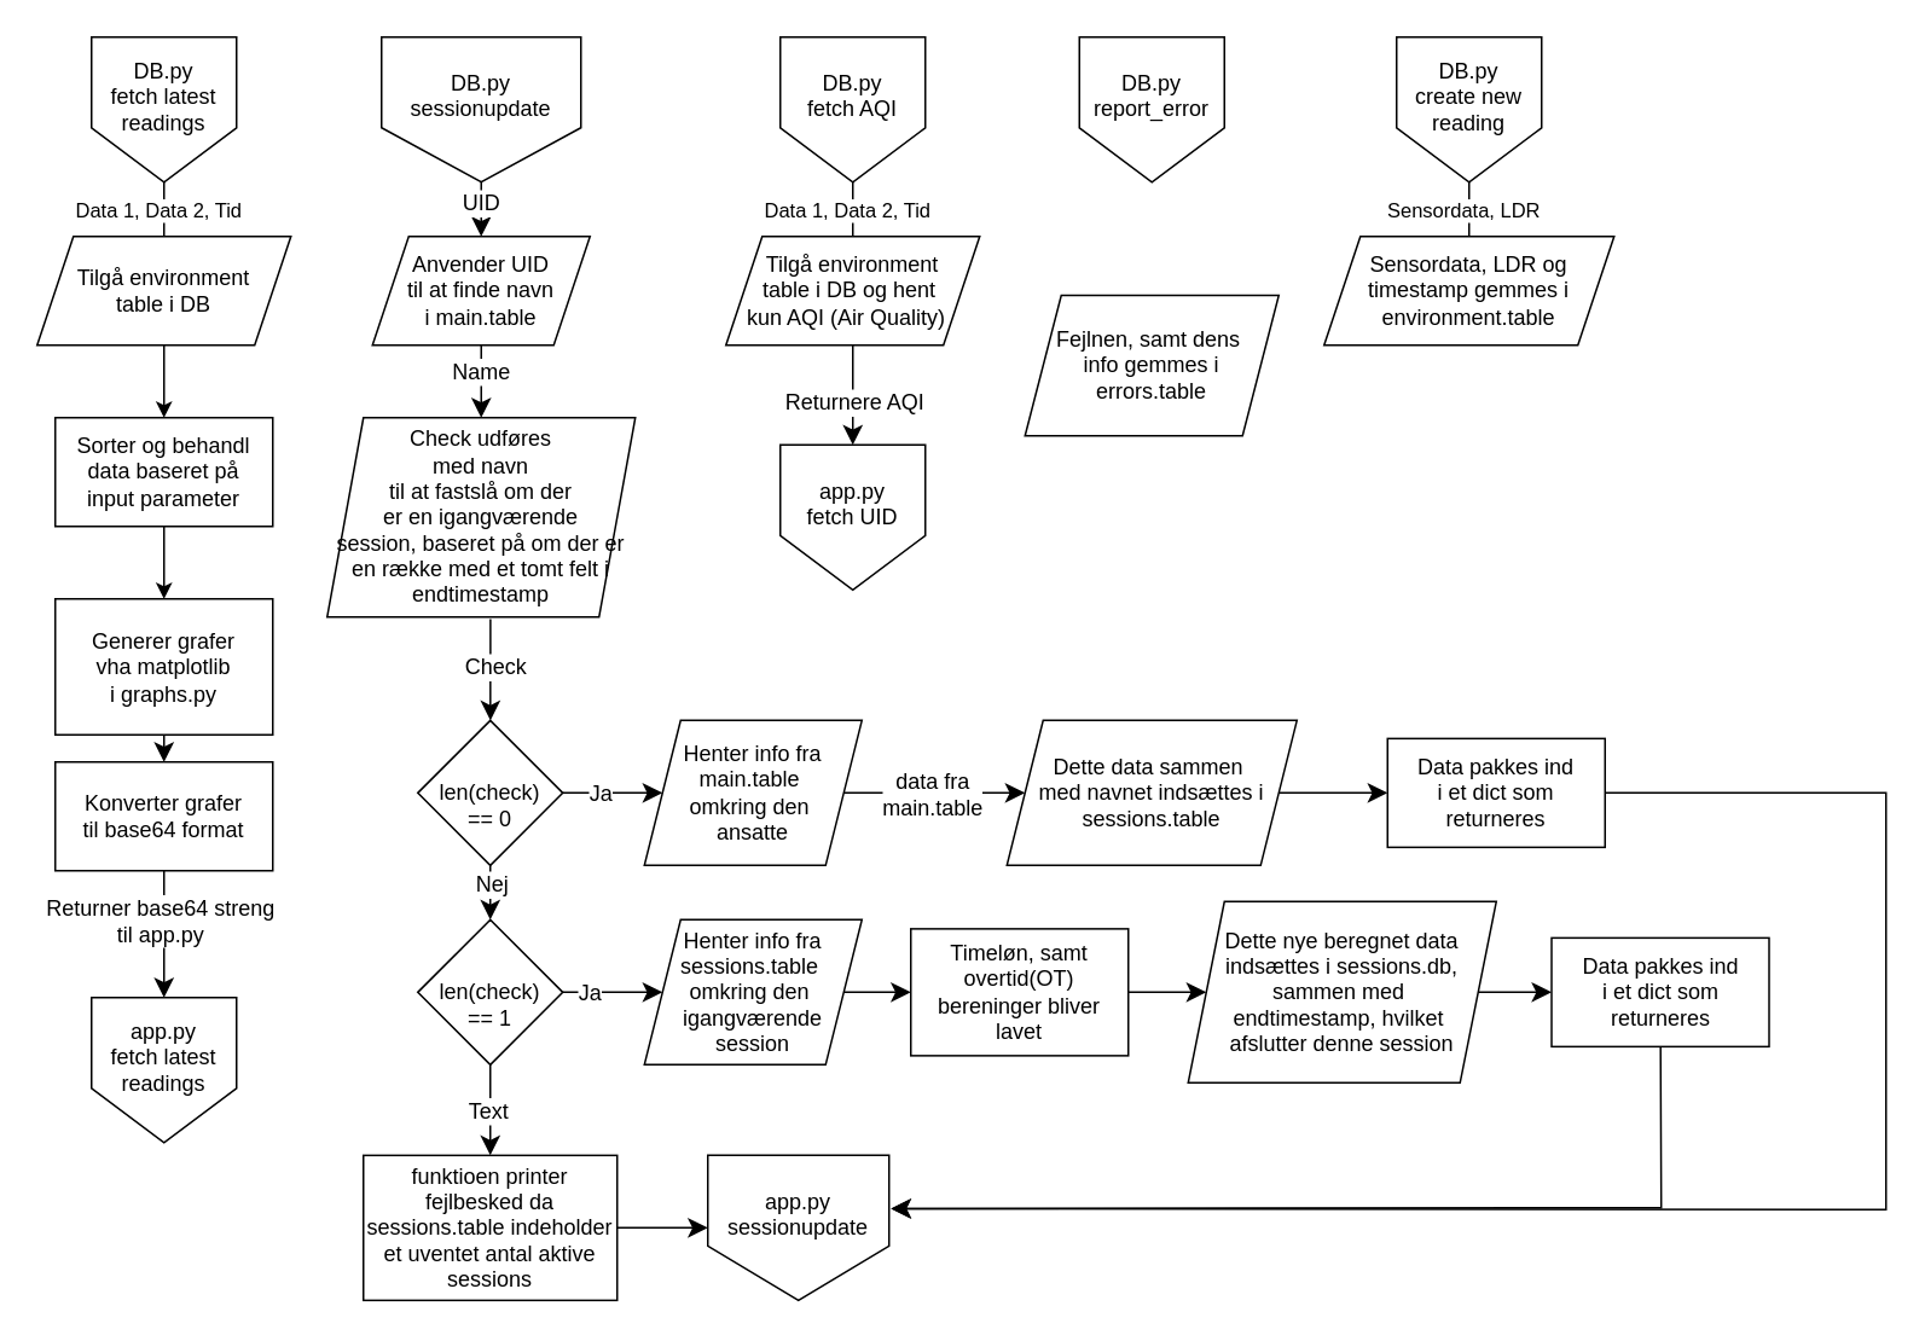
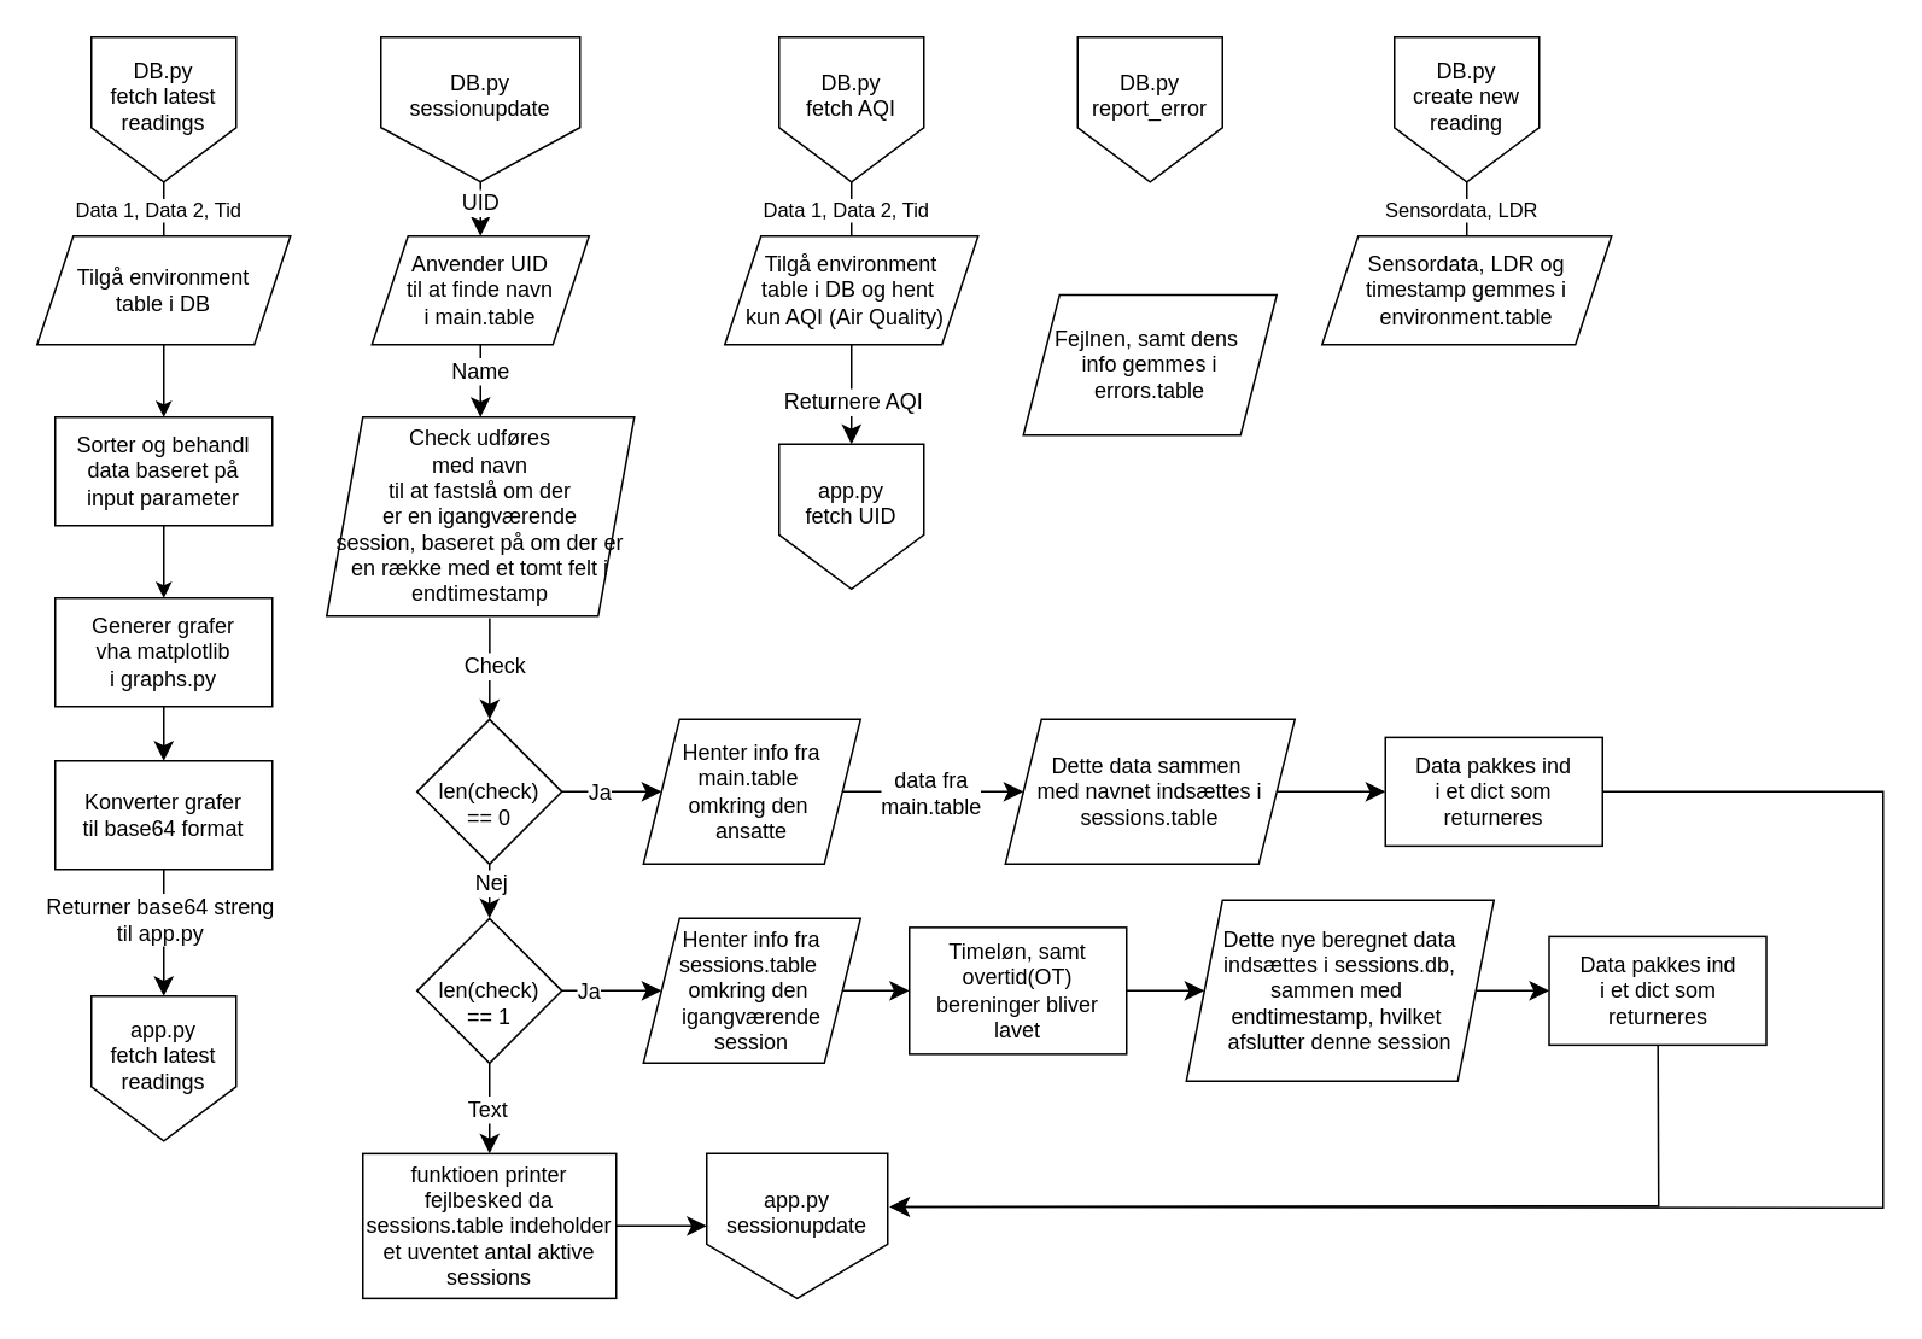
  <mxCell id="0" />
  <mxCell id="1" parent="0" />
  <mxCell id="2" value="" style="edgeStyle=orthogonalEdgeStyle;rounded=0;orthogonalLoop=1;jettySize=auto;html=1;" parent="1" source="4" edge="1"><mxGeometry relative="1" as="geometry"><mxPoint x="90" y="150" as="targetPoint" /></mxGeometry></mxCell>
  <mxCell id="3" value="Data 1, Data 2, Tid" style="edgeLabel;html=1;align=center;verticalAlign=middle;resizable=0;points=[];" parent="2" vertex="1" connectable="0"><mxGeometry x="-0.424" y="-4" relative="1" as="geometry"><mxPoint as="offset" /></mxGeometry></mxCell>
  <mxCell id="4" value="DB.py&lt;div&gt;fetch latest&lt;/div&gt;&lt;div&gt;readings&lt;/div&gt;&lt;div&gt;&lt;br&gt;&lt;/div&gt;" style="shape=offPageConnector;whiteSpace=wrap;html=1;" parent="1" vertex="1"><mxGeometry x="50" y="20" width="80" height="80" as="geometry" /></mxCell>
  <mxCell id="5" value="" style="edgeStyle=orthogonalEdgeStyle;rounded=0;orthogonalLoop=1;jettySize=auto;html=1;" parent="1" source="6" target="10" edge="1"><mxGeometry relative="1" as="geometry" /></mxCell>
  <mxCell id="6" value="Tilgå environment&lt;div&gt;table i DB&lt;/div&gt;" style="shape=parallelogram;perimeter=parallelogramPerimeter;whiteSpace=wrap;html=1;fixedSize=1;" parent="1" vertex="1"><mxGeometry x="20" y="130" width="140" height="60" as="geometry" /></mxCell>
  <mxCell id="7" value="" style="edgeStyle=none;curved=1;rounded=0;orthogonalLoop=1;jettySize=auto;html=1;fontSize=12;startSize=8;endSize=8;" edge="1" parent="1" source="8" target="14"><mxGeometry relative="1" as="geometry" /></mxCell>
- <mxCell id="8" value="Generer grafer&lt;div&gt;vha matplotlib&lt;/div&gt;&lt;div&gt;i graphs.py&lt;/div&gt;" style="rounded=0;whiteSpace=wrap;html=1;" parent="1" vertex="1"><mxGeometry x="30" y="330" width="120" height="75" as="geometry" /></mxCell>
+ <mxCell id="8" value="Generer grafer&lt;div&gt;vha matplotlib&lt;/div&gt;&lt;div&gt;i graphs.py&lt;/div&gt;" style="rounded=0;whiteSpace=wrap;html=1;" parent="1" vertex="1"><mxGeometry x="30" y="330" width="120" height="60" as="geometry" /></mxCell>
  <mxCell id="9" value="" style="edgeStyle=orthogonalEdgeStyle;rounded=0;orthogonalLoop=1;jettySize=auto;html=1;" parent="1" source="10" target="8" edge="1"><mxGeometry relative="1" as="geometry" /></mxCell>
  <mxCell id="10" value="Sorter og behandl&lt;div&gt;data baseret på&lt;/div&gt;&lt;div&gt;input parameter&lt;/div&gt;" style="rounded=0;whiteSpace=wrap;html=1;" parent="1" vertex="1"><mxGeometry x="30" y="230" width="120" height="60" as="geometry" /></mxCell>
  <mxCell id="11" value="app.py&lt;div&gt;fetch latest&lt;/div&gt;&lt;div&gt;readings&lt;/div&gt;&lt;div&gt;&lt;br&gt;&lt;/div&gt;" style="shape=offPageConnector;whiteSpace=wrap;html=1;" parent="1" vertex="1"><mxGeometry x="50" y="550" width="80" height="80" as="geometry" /></mxCell>
  <mxCell id="12" value="" style="edgeStyle=none;curved=1;rounded=0;orthogonalLoop=1;jettySize=auto;html=1;fontSize=12;startSize=8;endSize=8;" edge="1" parent="1" source="14" target="11"><mxGeometry relative="1" as="geometry" /></mxCell>
  <mxCell id="13" value="Returner base64 streng&lt;div&gt;til app.py&lt;/div&gt;" style="edgeLabel;html=1;align=center;verticalAlign=middle;resizable=0;points=[];fontSize=12;" vertex="1" connectable="0" parent="12"><mxGeometry x="-0.22" y="-3" relative="1" as="geometry"><mxPoint as="offset" /></mxGeometry></mxCell>
  <mxCell id="14" value="Konverter grafer&lt;div&gt;til base64 format&lt;/div&gt;" style="rounded=0;whiteSpace=wrap;html=1;" vertex="1" parent="1"><mxGeometry x="30" y="420" width="120" height="60" as="geometry" /></mxCell>
  <mxCell id="15" value="" style="edgeStyle=none;curved=1;rounded=0;orthogonalLoop=1;jettySize=auto;html=1;fontSize=12;startSize=8;endSize=8;" edge="1" parent="1" source="17" target="20"><mxGeometry relative="1" as="geometry" /></mxCell>
  <mxCell id="16" value="UID" style="edgeLabel;html=1;align=center;verticalAlign=middle;resizable=0;points=[];fontSize=12;" vertex="1" connectable="0" parent="15"><mxGeometry x="-0.28" y="-1" relative="1" as="geometry"><mxPoint as="offset" /></mxGeometry></mxCell>
  <mxCell id="17" value="DB.py&lt;div&gt;sessionupdate&lt;/div&gt;&lt;div&gt;&lt;br&gt;&lt;/div&gt;" style="shape=offPageConnector;whiteSpace=wrap;html=1;" vertex="1" parent="1"><mxGeometry x="210" y="20" width="110" height="80" as="geometry" /></mxCell>
  <mxCell id="18" value="" style="edgeStyle=none;curved=1;rounded=0;orthogonalLoop=1;jettySize=auto;html=1;fontSize=12;startSize=8;endSize=8;" edge="1" parent="1" source="20" target="23"><mxGeometry relative="1" as="geometry" /></mxCell>
  <mxCell id="19" value="Name" style="edgeLabel;html=1;align=center;verticalAlign=middle;resizable=0;points=[];fontSize=12;" vertex="1" connectable="0" parent="18"><mxGeometry x="-0.31" y="-1" relative="1" as="geometry"><mxPoint as="offset" /></mxGeometry></mxCell>
  <mxCell id="20" value="Anvender UID&lt;div&gt;til at finde navn&lt;/div&gt;&lt;div&gt;i main.table&lt;/div&gt;" style="shape=parallelogram;perimeter=parallelogramPerimeter;whiteSpace=wrap;html=1;fixedSize=1;" vertex="1" parent="1"><mxGeometry x="205" y="130" width="120" height="60" as="geometry" /></mxCell>
  <mxCell id="21" value="" style="edgeStyle=none;curved=1;rounded=0;orthogonalLoop=1;jettySize=auto;html=1;fontSize=12;startSize=8;endSize=8;exitX=0.53;exitY=1.011;exitDx=0;exitDy=0;exitPerimeter=0;" edge="1" parent="1" source="23" target="28"><mxGeometry relative="1" as="geometry" /></mxCell>
  <mxCell id="22" value="Check" style="edgeLabel;html=1;align=center;verticalAlign=middle;resizable=0;points=[];fontSize=12;" vertex="1" connectable="0" parent="21"><mxGeometry x="-0.06" y="2" relative="1" as="geometry"><mxPoint as="offset" /></mxGeometry></mxCell>
  <mxCell id="23" value="Check udføres&lt;div&gt;med navn&lt;/div&gt;&lt;div&gt;til at fastslå om der&lt;/div&gt;&lt;div&gt;er en igangværende&lt;/div&gt;&lt;div&gt;session, baseret på om der er en række med et tomt felt i endtimestamp&lt;/div&gt;" style="shape=parallelogram;perimeter=parallelogramPerimeter;whiteSpace=wrap;html=1;fixedSize=1;" vertex="1" parent="1"><mxGeometry x="180" y="230" width="170" height="110" as="geometry" /></mxCell>
  <mxCell id="24" value="" style="edgeStyle=none;curved=1;rounded=0;orthogonalLoop=1;jettySize=auto;html=1;fontSize=12;startSize=8;endSize=8;" edge="1" parent="1" source="28"><mxGeometry relative="1" as="geometry"><mxPoint x="365" y="437.08" as="targetPoint" /></mxGeometry></mxCell>
  <mxCell id="25" value="Ja" style="edgeLabel;html=1;align=center;verticalAlign=middle;resizable=0;points=[];fontSize=12;" vertex="1" connectable="0" parent="24"><mxGeometry x="-0.232" y="-2" relative="1" as="geometry"><mxPoint x="-1" y="-2" as="offset" /></mxGeometry></mxCell>
  <mxCell id="26" value="" style="edgeStyle=none;curved=1;rounded=0;orthogonalLoop=1;jettySize=auto;html=1;fontSize=12;startSize=8;endSize=8;" edge="1" parent="1" source="28" target="40"><mxGeometry relative="1" as="geometry" /></mxCell>
  <mxCell id="27" value="Nej" style="edgeLabel;html=1;align=center;verticalAlign=middle;resizable=0;points=[];fontSize=12;" vertex="1" connectable="0" parent="26"><mxGeometry x="-0.013" y="-1" relative="1" as="geometry"><mxPoint x="1" y="-5" as="offset" /></mxGeometry></mxCell>
  <mxCell id="28" value="&amp;nbsp;&lt;div&gt;len(check)&lt;/div&gt;&lt;div&gt;== 0&lt;/div&gt;" style="rhombus;whiteSpace=wrap;html=1;" vertex="1" parent="1"><mxGeometry x="230" y="397.08" width="80" height="80" as="geometry" /></mxCell>
  <mxCell id="29" value="" style="edgeStyle=none;curved=1;rounded=0;orthogonalLoop=1;jettySize=auto;html=1;fontSize=12;startSize=8;endSize=8;" edge="1" parent="1" source="31"><mxGeometry relative="1" as="geometry"><mxPoint x="565" y="437.08" as="targetPoint" /></mxGeometry></mxCell>
  <mxCell id="30" value="data&amp;nbsp;&lt;span style=&quot;background-color: light-dark(#ffffff, var(--ge-dark-color, #121212)); color: light-dark(rgb(0, 0, 0), rgb(255, 255, 255));&quot;&gt;fra&lt;/span&gt;&lt;div&gt;main.table&lt;/div&gt;" style="edgeLabel;html=1;align=center;verticalAlign=middle;resizable=0;points=[];fontSize=12;" vertex="1" connectable="0" parent="29"><mxGeometry x="-0.3" y="1" relative="1" as="geometry"><mxPoint x="13" y="1" as="offset" /></mxGeometry></mxCell>
  <mxCell id="31" value="Henter info fra&lt;div&gt;main.table&amp;nbsp;&lt;/div&gt;&lt;div&gt;omkring den&amp;nbsp;&lt;/div&gt;&lt;div&gt;ansatte&lt;/div&gt;" style="shape=parallelogram;perimeter=parallelogramPerimeter;whiteSpace=wrap;html=1;fixedSize=1;" vertex="1" parent="1"><mxGeometry x="355" y="397.08" width="120" height="80" as="geometry" /></mxCell>
  <mxCell id="32" value="" style="edgeStyle=none;curved=1;rounded=0;orthogonalLoop=1;jettySize=auto;html=1;fontSize=12;startSize=8;endSize=8;" edge="1" parent="1" source="33" target="35"><mxGeometry relative="1" as="geometry" /></mxCell>
  <mxCell id="33" value="Dette data&amp;nbsp;&lt;span style=&quot;background-color: transparent; color: light-dark(rgb(0, 0, 0), rgb(255, 255, 255));&quot;&gt;sammen&amp;nbsp;&lt;/span&gt;&lt;div&gt;&lt;span style=&quot;background-color: transparent; color: light-dark(rgb(0, 0, 0), rgb(255, 255, 255));&quot;&gt;med navnet indsættes i sessions.table&lt;/span&gt;&lt;/div&gt;" style="shape=parallelogram;perimeter=parallelogramPerimeter;whiteSpace=wrap;html=1;fixedSize=1;" vertex="1" parent="1"><mxGeometry x="555" y="397.08" width="160" height="80" as="geometry" /></mxCell>
  <mxCell id="34" value="" style="edgeStyle=none;curved=0;rounded=0;orthogonalLoop=1;jettySize=auto;html=1;fontSize=12;startSize=8;endSize=8;strokeColor=default;entryX=1.01;entryY=0.368;entryDx=0;entryDy=0;entryPerimeter=0;" edge="1" parent="1" source="35" target="58"><mxGeometry relative="1" as="geometry"><mxPoint x="1005" y="440" as="targetPoint" /><Array as="points"><mxPoint x="1040" y="437" /><mxPoint x="1040" y="540" /><mxPoint x="1040" y="667" /></Array></mxGeometry></mxCell>
  <mxCell id="35" value="Data pakkes ind&lt;div&gt;i et dict som returneres&lt;/div&gt;" style="rounded=0;whiteSpace=wrap;html=1;" vertex="1" parent="1"><mxGeometry x="765" y="407.08" width="120" height="60" as="geometry" /></mxCell>
  <mxCell id="36" value="" style="edgeStyle=none;curved=1;rounded=0;orthogonalLoop=1;jettySize=auto;html=1;fontSize=12;startSize=8;endSize=8;" edge="1" parent="1" source="40"><mxGeometry relative="1" as="geometry"><mxPoint x="270" y="637.08" as="targetPoint" /></mxGeometry></mxCell>
  <mxCell id="37" value="Text" style="edgeLabel;html=1;align=center;verticalAlign=middle;resizable=0;points=[];fontSize=12;" vertex="1" connectable="0" parent="36"><mxGeometry y="-2" relative="1" as="geometry"><mxPoint as="offset" /></mxGeometry></mxCell>
  <mxCell id="38" value="" style="edgeStyle=none;curved=1;rounded=0;orthogonalLoop=1;jettySize=auto;html=1;fontSize=12;startSize=8;endSize=8;" edge="1" parent="1" source="40" target="44"><mxGeometry relative="1" as="geometry" /></mxCell>
  <mxCell id="39" value="Ja" style="edgeLabel;html=1;align=center;verticalAlign=middle;resizable=0;points=[];fontSize=12;" vertex="1" connectable="0" parent="38"><mxGeometry x="-0.498" relative="1" as="geometry"><mxPoint as="offset" /></mxGeometry></mxCell>
  <mxCell id="40" value="&amp;nbsp;&lt;div&gt;len(check)&lt;/div&gt;&lt;div&gt;== 1&lt;/div&gt;" style="rhombus;whiteSpace=wrap;html=1;" vertex="1" parent="1"><mxGeometry x="230" y="507.08" width="80" height="80" as="geometry" /></mxCell>
  <mxCell id="41" value="" style="edgeStyle=none;curved=1;rounded=0;orthogonalLoop=1;jettySize=auto;html=1;fontSize=12;startSize=8;endSize=8;" edge="1" parent="1" source="42" target="58"><mxGeometry relative="1" as="geometry" /></mxCell>
  <mxCell id="42" value="funktioen printer fejlbesked da sessions.table indeholder et uventet antal aktive sessions" style="rounded=0;whiteSpace=wrap;html=1;" vertex="1" parent="1"><mxGeometry x="200" y="637.08" width="140" height="80" as="geometry" /></mxCell>
  <mxCell id="43" value="" style="edgeStyle=none;curved=1;rounded=0;orthogonalLoop=1;jettySize=auto;html=1;fontSize=12;startSize=8;endSize=8;" edge="1" parent="1" source="44" target="46"><mxGeometry relative="1" as="geometry" /></mxCell>
  <mxCell id="44" value="Henter info fra&lt;div&gt;sessions.table&amp;nbsp;&lt;/div&gt;&lt;div&gt;omkring den&amp;nbsp;&lt;/div&gt;&lt;div&gt;igangværende&lt;/div&gt;&lt;div&gt;session&lt;/div&gt;" style="shape=parallelogram;perimeter=parallelogramPerimeter;whiteSpace=wrap;html=1;fixedSize=1;" vertex="1" parent="1"><mxGeometry x="355" y="507.08" width="120" height="80" as="geometry" /></mxCell>
  <mxCell id="45" value="" style="edgeStyle=none;curved=1;rounded=0;orthogonalLoop=1;jettySize=auto;html=1;fontSize=12;startSize=8;endSize=8;" edge="1" parent="1" source="46" target="48"><mxGeometry relative="1" as="geometry" /></mxCell>
  <mxCell id="46" value="Timeløn, samt overtid(OT) bereninger bliver lavet" style="whiteSpace=wrap;html=1;" vertex="1" parent="1"><mxGeometry x="502" y="512.08" width="120" height="70" as="geometry" /></mxCell>
  <mxCell id="47" value="" style="edgeStyle=none;curved=1;rounded=0;orthogonalLoop=1;jettySize=auto;html=1;fontSize=12;startSize=8;endSize=8;" edge="1" parent="1" source="48" target="50"><mxGeometry relative="1" as="geometry" /></mxCell>
  <mxCell id="48" value="Dette nye beregnet data indsættes i sessions.db, sammen med&amp;nbsp;&lt;div&gt;endtimestamp, hvilket&amp;nbsp;&lt;/div&gt;&lt;div&gt;afslutter denne session&lt;/div&gt;" style="shape=parallelogram;perimeter=parallelogramPerimeter;whiteSpace=wrap;html=1;fixedSize=1;" vertex="1" parent="1"><mxGeometry x="655" y="497.08" width="170" height="100" as="geometry" /></mxCell>
  <mxCell id="49" value="" style="edgeStyle=none;curved=0;rounded=0;orthogonalLoop=1;jettySize=auto;html=1;fontSize=12;startSize=8;endSize=8;entryX=1.012;entryY=0.367;entryDx=0;entryDy=0;entryPerimeter=0;" edge="1" parent="1" source="50" target="58"><mxGeometry relative="1" as="geometry"><Array as="points"><mxPoint x="916" y="666" /></Array></mxGeometry></mxCell>
  <mxCell id="50" value="Data pakkes ind&lt;div&gt;i et dict som returneres&lt;/div&gt;" style="rounded=0;whiteSpace=wrap;html=1;" vertex="1" parent="1"><mxGeometry x="855.5" y="517.08" width="120" height="60" as="geometry" /></mxCell>
  <mxCell id="51" value="" style="edgeStyle=orthogonalEdgeStyle;rounded=0;orthogonalLoop=1;jettySize=auto;html=1;" edge="1" parent="1" source="53"><mxGeometry relative="1" as="geometry"><mxPoint x="470" y="150" as="targetPoint" /></mxGeometry></mxCell>
  <mxCell id="52" value="Data 1, Data 2, Tid" style="edgeLabel;html=1;align=center;verticalAlign=middle;resizable=0;points=[];" vertex="1" connectable="0" parent="51"><mxGeometry x="-0.424" y="-4" relative="1" as="geometry"><mxPoint as="offset" /></mxGeometry></mxCell>
  <mxCell id="53" value="DB.py&lt;div&gt;fetch AQI&lt;/div&gt;&lt;div&gt;&lt;br&gt;&lt;/div&gt;" style="shape=offPageConnector;whiteSpace=wrap;html=1;" vertex="1" parent="1"><mxGeometry x="430" y="20" width="80" height="80" as="geometry" /></mxCell>
  <mxCell id="54" value="Tilgå environment&lt;div&gt;table i DB og hent&amp;nbsp;&lt;/div&gt;&lt;div&gt;kun AQI (Air Quality)&amp;nbsp;&amp;nbsp;&lt;/div&gt;" style="shape=parallelogram;perimeter=parallelogramPerimeter;whiteSpace=wrap;html=1;fixedSize=1;" vertex="1" parent="1"><mxGeometry x="400" y="130" width="140" height="60" as="geometry" /></mxCell>
  <mxCell id="55" value="app.py&lt;div&gt;fetch UID&lt;/div&gt;&lt;div&gt;&lt;br&gt;&lt;/div&gt;" style="shape=offPageConnector;whiteSpace=wrap;html=1;" vertex="1" parent="1"><mxGeometry x="430" y="245" width="80" height="80" as="geometry" /></mxCell>
  <mxCell id="56" value="" style="edgeStyle=none;curved=1;rounded=0;orthogonalLoop=1;jettySize=auto;html=1;fontSize=12;startSize=8;endSize=8;exitX=0.5;exitY=1;exitDx=0;exitDy=0;" edge="1" parent="1" source="54" target="55"><mxGeometry relative="1" as="geometry"><mxPoint x="470" y="480" as="sourcePoint" /></mxGeometry></mxCell>
  <mxCell id="57" value="Returnere AQI" style="edgeLabel;html=1;align=center;verticalAlign=middle;resizable=0;points=[];fontSize=12;" vertex="1" connectable="0" parent="56"><mxGeometry x="-0.384" y="-1" relative="1" as="geometry"><mxPoint x="1" y="14" as="offset" /></mxGeometry></mxCell>
  <mxCell id="58" value="&lt;div&gt;app.py&lt;div&gt;sessionupdate&lt;/div&gt;&lt;div&gt;&lt;br&gt;&lt;/div&gt;&lt;/div&gt;" style="shape=offPageConnector;whiteSpace=wrap;html=1;" vertex="1" parent="1"><mxGeometry x="390" y="637.08" width="100" height="80" as="geometry" /></mxCell>
  <mxCell id="59" value="DB.py&lt;div&gt;report_error&lt;/div&gt;&lt;div&gt;&lt;br&gt;&lt;/div&gt;" style="shape=offPageConnector;whiteSpace=wrap;html=1;" vertex="1" parent="1"><mxGeometry x="595" y="20" width="80" height="80" as="geometry" /></mxCell>
  <mxCell id="60" value="Fejlnen, samt dens&amp;nbsp;&lt;div&gt;info gemmes i errors.table&lt;/div&gt;" style="shape=parallelogram;perimeter=parallelogramPerimeter;whiteSpace=wrap;html=1;fixedSize=1;" vertex="1" parent="1"><mxGeometry x="565" y="162.5" width="140" height="77.5" as="geometry" /></mxCell>
  <mxCell id="61" value="" style="edgeStyle=orthogonalEdgeStyle;rounded=0;orthogonalLoop=1;jettySize=auto;html=1;" edge="1" parent="1" source="63"><mxGeometry relative="1" as="geometry"><mxPoint x="810" y="150" as="targetPoint" /></mxGeometry></mxCell>
  <mxCell id="62" value="Sensordata, LDR" style="edgeLabel;html=1;align=center;verticalAlign=middle;resizable=0;points=[];" vertex="1" connectable="0" parent="61"><mxGeometry x="-0.424" y="-4" relative="1" as="geometry"><mxPoint as="offset" /></mxGeometry></mxCell>
  <mxCell id="63" value="DB.py&lt;div&gt;create new reading&lt;/div&gt;&lt;div&gt;&lt;br&gt;&lt;/div&gt;" style="shape=offPageConnector;whiteSpace=wrap;html=1;" vertex="1" parent="1"><mxGeometry x="770" y="20" width="80" height="80" as="geometry" /></mxCell>
  <mxCell id="64" value="Sensordata, LDR og timestamp gemmes i environment.table" style="shape=parallelogram;perimeter=parallelogramPerimeter;whiteSpace=wrap;html=1;fixedSize=1;" vertex="1" parent="1"><mxGeometry x="730" y="130" width="160" height="60" as="geometry" /></mxCell>
